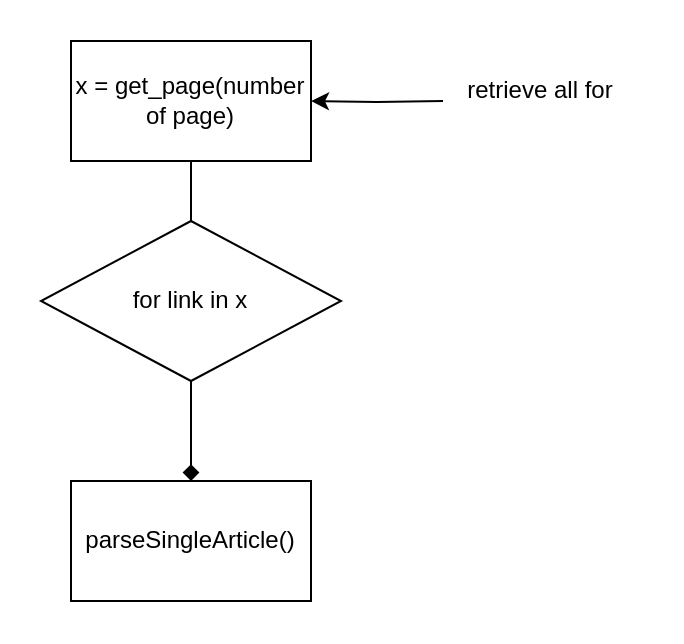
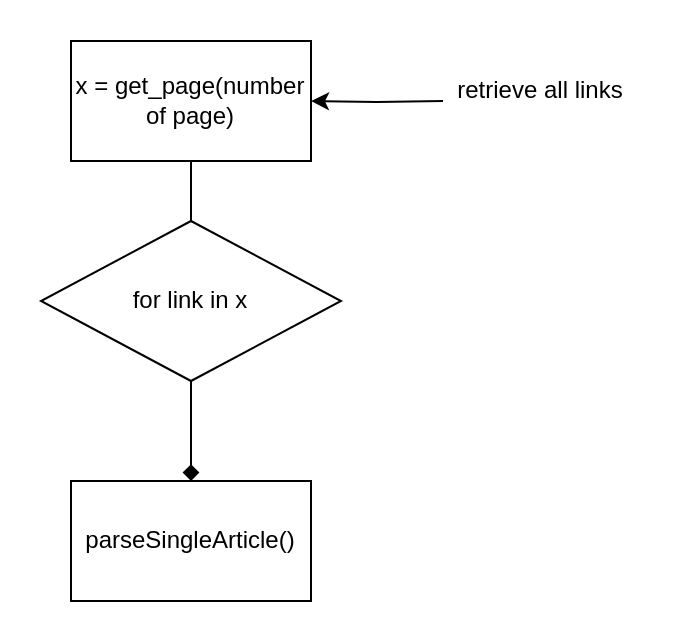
  <mxCell id="0" />
  <mxCell id="1" parent="0" />
  <mxCell id="2" value="" style="edgeStyle=orthogonalEdgeStyle;rounded=0;orthogonalLoop=1;jettySize=auto;html=1;startArrow=none;endArrow=diamond;" edge="1" parent="1" source="5" target="4"><mxGeometry relative="1" as="geometry" /></mxCell>
  <mxCell id="3" value="x = get_page(number of page)" style="rounded=0;whiteSpace=wrap;html=1;" vertex="1" parent="1"><mxGeometry x="35" y="20" width="120" height="60" as="geometry" /></mxCell>
  <mxCell id="4" value="parseSingleArticle()" style="rounded=0;whiteSpace=wrap;html=1;" vertex="1" parent="1"><mxGeometry x="35" y="240" width="120" height="60" as="geometry" /></mxCell>
  <mxCell id="5" value="for link in x" style="rhombus;whiteSpace=wrap;html=1;" vertex="1" parent="1"><mxGeometry x="20" y="110" width="150" height="80" as="geometry" /></mxCell>
  <mxCell id="6" value="" style="edgeStyle=orthogonalEdgeStyle;rounded=0;orthogonalLoop=1;jettySize=auto;html=1;endArrow=none;" edge="1" parent="1" source="3" target="5"><mxGeometry relative="1" as="geometry"><mxPoint x="95" y="80" as="sourcePoint" /><mxPoint x="121" y="290" as="targetPoint" /></mxGeometry></mxCell>
  <mxCell id="7" value="" style="edgeStyle=orthogonalEdgeStyle;rounded=0;orthogonalLoop=1;jettySize=auto;html=1;" edge="1" parent="1" target="3"><mxGeometry relative="1" as="geometry"><mxPoint x="221" y="50" as="sourcePoint" /></mxGeometry></mxCell>
- <mxCell id="8" value="retrieve all for" style="text;html=1;strokeColor=none;fillColor=none;align=center;verticalAlign=middle;whiteSpace=wrap;rounded=0;" vertex="1" parent="1"><mxGeometry x="220" y="30" width="100" height="30" as="geometry" /></mxCell>
+ <mxCell id="8" value="retrieve all links" style="text;html=1;strokeColor=none;fillColor=none;align=center;verticalAlign=middle;whiteSpace=wrap;rounded=0;" vertex="1" parent="1"><mxGeometry x="220" y="30" width="100" height="30" as="geometry" /></mxCell>
